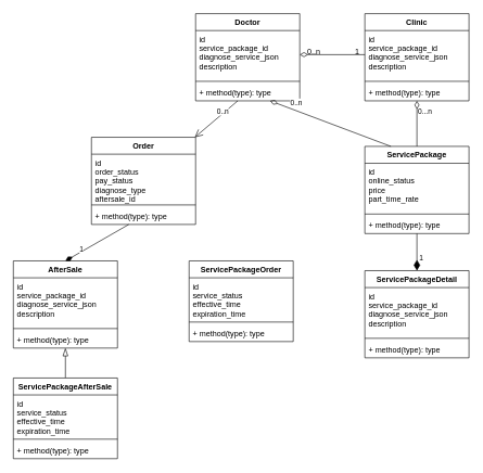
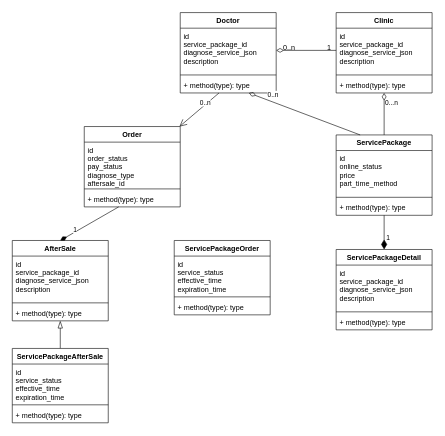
  <mxCell id="0" />
  <mxCell id="1" parent="0" />
  <mxCell id="2" value="ServicePackage" style="swimlane;fontStyle=1;align=center;verticalAlign=top;childLayout=stackLayout;horizontal=1;startSize=26;horizontalStack=0;resizeParent=1;resizeParentMax=0;resizeLast=0;collapsible=1;marginBottom=0;" parent="1" vertex="1"><mxGeometry x="560" y="224" width="160" height="134" as="geometry" /></mxCell>
- <mxCell id="3" value="id&#10;online_status&#10;price&#10;part_time_rate" style="text;strokeColor=none;fillColor=none;align=left;verticalAlign=top;spacingLeft=4;spacingRight=4;overflow=hidden;rotatable=0;points=[[0,0.5],[1,0.5]];portConstraint=eastwest;" parent="2" vertex="1"><mxGeometry y="26" width="160" height="74" as="geometry" /></mxCell>
+ <mxCell id="3" value="id&#10;online_status&#10;price&#10;part_time_method" style="text;strokeColor=none;fillColor=none;align=left;verticalAlign=top;spacingLeft=4;spacingRight=4;overflow=hidden;rotatable=0;points=[[0,0.5],[1,0.5]];portConstraint=eastwest;" parent="2" vertex="1"><mxGeometry y="26" width="160" height="74" as="geometry" /></mxCell>
  <mxCell id="4" value="" style="line;strokeWidth=1;fillColor=none;align=left;verticalAlign=middle;spacingTop=-1;spacingLeft=3;spacingRight=3;rotatable=0;labelPosition=right;points=[];portConstraint=eastwest;" parent="2" vertex="1"><mxGeometry y="100" width="160" height="8" as="geometry" /></mxCell>
  <mxCell id="5" value="+ method(type): type" style="text;strokeColor=none;fillColor=none;align=left;verticalAlign=top;spacingLeft=4;spacingRight=4;overflow=hidden;rotatable=0;points=[[0,0.5],[1,0.5]];portConstraint=eastwest;" parent="2" vertex="1"><mxGeometry y="108" width="160" height="26" as="geometry" /></mxCell>
  <mxCell id="6" value="1" style="endArrow=none;html=1;endSize=12;startArrow=diamondThin;startSize=14;startFill=1;align=left;verticalAlign=bottom;rounded=0;endFill=0;exitX=0.5;exitY=0;exitDx=0;exitDy=0;" parent="1" source="7" target="5" edge="1"><mxGeometry x="-0.609" y="-2" relative="1" as="geometry"><mxPoint x="500" y="470" as="sourcePoint" /><mxPoint x="450" y="660" as="targetPoint" /><mxPoint as="offset" /></mxGeometry></mxCell>
  <mxCell id="7" value="ServicePackageDetail" style="swimlane;fontStyle=1;align=center;verticalAlign=top;childLayout=stackLayout;horizontal=1;startSize=26;horizontalStack=0;resizeParent=1;resizeParentMax=0;resizeLast=0;collapsible=1;marginBottom=0;" parent="1" vertex="1"><mxGeometry x="560" y="415" width="160" height="134" as="geometry" /></mxCell>
  <mxCell id="8" value="id&#10;service_package_id&#10;diagnose_service_json&#10;description" style="text;strokeColor=none;fillColor=none;align=left;verticalAlign=top;spacingLeft=4;spacingRight=4;overflow=hidden;rotatable=0;points=[[0,0.5],[1,0.5]];portConstraint=eastwest;" parent="7" vertex="1"><mxGeometry y="26" width="160" height="74" as="geometry" /></mxCell>
  <mxCell id="9" value="" style="line;strokeWidth=1;fillColor=none;align=left;verticalAlign=middle;spacingTop=-1;spacingLeft=3;spacingRight=3;rotatable=0;labelPosition=right;points=[];portConstraint=eastwest;" parent="7" vertex="1"><mxGeometry y="100" width="160" height="8" as="geometry" /></mxCell>
  <mxCell id="10" value="+ method(type): type" style="text;strokeColor=none;fillColor=none;align=left;verticalAlign=top;spacingLeft=4;spacingRight=4;overflow=hidden;rotatable=0;points=[[0,0.5],[1,0.5]];portConstraint=eastwest;" parent="7" vertex="1"><mxGeometry y="108" width="160" height="26" as="geometry" /></mxCell>
  <mxCell id="11" value="Doctor" style="swimlane;fontStyle=1;align=center;verticalAlign=top;childLayout=stackLayout;horizontal=1;startSize=26;horizontalStack=0;resizeParent=1;resizeParentMax=0;resizeLast=0;collapsible=1;marginBottom=0;" parent="1" vertex="1"><mxGeometry x="300" y="20" width="160" height="134" as="geometry" /></mxCell>
  <mxCell id="12" value="id&#10;service_package_id&#10;diagnose_service_json&#10;description" style="text;strokeColor=none;fillColor=none;align=left;verticalAlign=top;spacingLeft=4;spacingRight=4;overflow=hidden;rotatable=0;points=[[0,0.5],[1,0.5]];portConstraint=eastwest;" parent="11" vertex="1"><mxGeometry y="26" width="160" height="74" as="geometry" /></mxCell>
  <mxCell id="13" value="" style="line;strokeWidth=1;fillColor=none;align=left;verticalAlign=middle;spacingTop=-1;spacingLeft=3;spacingRight=3;rotatable=0;labelPosition=right;points=[];portConstraint=eastwest;" parent="11" vertex="1"><mxGeometry y="100" width="160" height="8" as="geometry" /></mxCell>
  <mxCell id="14" value="+ method(type): type" style="text;strokeColor=none;fillColor=none;align=left;verticalAlign=top;spacingLeft=4;spacingRight=4;overflow=hidden;rotatable=0;points=[[0,0.5],[1,0.5]];portConstraint=eastwest;" parent="11" vertex="1"><mxGeometry y="108" width="160" height="26" as="geometry" /></mxCell>
  <mxCell id="15" value="0..n" style="endArrow=none;html=1;endSize=10;startArrow=diamondThin;startSize=10;startFill=0;align=left;verticalAlign=bottom;rounded=0;endFill=0;entryX=0.25;entryY=0;entryDx=0;entryDy=0;" parent="1" source="14" edge="1" target="2"><mxGeometry x="-0.68" y="-1" relative="1" as="geometry"><mxPoint x="610" y="430" as="sourcePoint" /><mxPoint x="650" y="250" as="targetPoint" /><mxPoint as="offset" /></mxGeometry></mxCell>
  <mxCell id="16" value="Clinic" style="swimlane;fontStyle=1;align=center;verticalAlign=top;childLayout=stackLayout;horizontal=1;startSize=26;horizontalStack=0;resizeParent=1;resizeParentMax=0;resizeLast=0;collapsible=1;marginBottom=0;" parent="1" vertex="1"><mxGeometry x="560" y="20" width="160" height="134" as="geometry" /></mxCell>
  <mxCell id="17" value="id&#10;service_package_id&#10;diagnose_service_json&#10;description" style="text;strokeColor=none;fillColor=none;align=left;verticalAlign=top;spacingLeft=4;spacingRight=4;overflow=hidden;rotatable=0;points=[[0,0.5],[1,0.5]];portConstraint=eastwest;" parent="16" vertex="1"><mxGeometry y="26" width="160" height="74" as="geometry" /></mxCell>
  <mxCell id="18" value="" style="line;strokeWidth=1;fillColor=none;align=left;verticalAlign=middle;spacingTop=-1;spacingLeft=3;spacingRight=3;rotatable=0;labelPosition=right;points=[];portConstraint=eastwest;" parent="16" vertex="1"><mxGeometry y="100" width="160" height="8" as="geometry" /></mxCell>
  <mxCell id="19" value="+ method(type): type" style="text;strokeColor=none;fillColor=none;align=left;verticalAlign=top;spacingLeft=4;spacingRight=4;overflow=hidden;rotatable=0;points=[[0,0.5],[1,0.5]];portConstraint=eastwest;" parent="16" vertex="1"><mxGeometry y="108" width="160" height="26" as="geometry" /></mxCell>
  <mxCell id="20" value="0...n" style="endArrow=none;html=1;endSize=10;startArrow=diamondThin;startSize=10;startFill=0;align=left;verticalAlign=bottom;rounded=0;endFill=0;entryX=0.5;entryY=0;entryDx=0;entryDy=0;" parent="1" source="19" target="2" edge="1"><mxGeometry x="-0.257" relative="1" as="geometry"><mxPoint x="790" y="430" as="sourcePoint" /><mxPoint x="748.667" y="368" as="targetPoint" /><mxPoint as="offset" /></mxGeometry></mxCell>
  <mxCell id="21" value="" style="endArrow=none;shadow=0;strokeWidth=1;rounded=0;endFill=0;edgeStyle=elbowEdgeStyle;elbow=vertical;exitX=1;exitY=0.5;exitDx=0;exitDy=0;entryX=0;entryY=0.5;entryDx=0;entryDy=0;startArrow=diamondThin;startFill=0;endSize=10;startSize=10;" parent="1" source="12" target="17" edge="1"><mxGeometry x="0.5" y="41" relative="1" as="geometry"><mxPoint x="480" y="280" as="sourcePoint" /><mxPoint x="600" y="180" as="targetPoint" /><mxPoint x="-40" y="32" as="offset" /></mxGeometry></mxCell>
  <mxCell id="22" value="0..n" style="resizable=0;align=left;verticalAlign=bottom;labelBackgroundColor=none;fontSize=12;" parent="21" connectable="0" vertex="1"><mxGeometry x="-1" relative="1" as="geometry"><mxPoint x="10" y="4" as="offset" /></mxGeometry></mxCell>
  <mxCell id="23" value="1" style="resizable=0;align=right;verticalAlign=bottom;labelBackgroundColor=none;fontSize=12;" parent="21" connectable="0" vertex="1"><mxGeometry x="1" relative="1" as="geometry"><mxPoint x="-7" y="4" as="offset" /></mxGeometry></mxCell>
  <mxCell id="24" value="&amp;nbsp;" style="text;html=1;resizable=0;points=[];;align=center;verticalAlign=middle;labelBackgroundColor=none;rounded=0;shadow=0;strokeWidth=1;fontSize=12;" parent="21" vertex="1" connectable="0"><mxGeometry x="0.5" y="49" relative="1" as="geometry"><mxPoint x="-38" y="40" as="offset" /></mxGeometry></mxCell>
  <mxCell id="25" value="Order" style="swimlane;fontStyle=1;align=center;verticalAlign=top;childLayout=stackLayout;horizontal=1;startSize=26;horizontalStack=0;resizeParent=1;resizeParentMax=0;resizeLast=0;collapsible=1;marginBottom=0;" parent="1" vertex="1"><mxGeometry x="140" y="210" width="160" height="134" as="geometry" /></mxCell>
  <mxCell id="26" value="id&#10;order_status&#10;pay_status&#10;diagnose_type&#10;aftersale_id" style="text;strokeColor=none;fillColor=none;align=left;verticalAlign=top;spacingLeft=4;spacingRight=4;overflow=hidden;rotatable=0;points=[[0,0.5],[1,0.5]];portConstraint=eastwest;" parent="25" vertex="1"><mxGeometry y="26" width="160" height="74" as="geometry" /></mxCell>
  <mxCell id="27" value="" style="line;strokeWidth=1;fillColor=none;align=left;verticalAlign=middle;spacingTop=-1;spacingLeft=3;spacingRight=3;rotatable=0;labelPosition=right;points=[];portConstraint=eastwest;" parent="25" vertex="1"><mxGeometry y="100" width="160" height="8" as="geometry" /></mxCell>
  <mxCell id="28" value="+ method(type): type" style="text;strokeColor=none;fillColor=none;align=left;verticalAlign=top;spacingLeft=4;spacingRight=4;overflow=hidden;rotatable=0;points=[[0,0.5],[1,0.5]];portConstraint=eastwest;" parent="25" vertex="1"><mxGeometry y="108" width="160" height="26" as="geometry" /></mxCell>
  <mxCell id="29" value="ServicePackageOrder" style="swimlane;fontStyle=1;align=center;verticalAlign=top;childLayout=stackLayout;horizontal=1;startSize=26;horizontalStack=0;resizeParent=1;resizeParentMax=0;resizeLast=0;collapsible=1;marginBottom=0;" parent="1" vertex="1"><mxGeometry x="290" y="400" width="160" height="124" as="geometry" /></mxCell>
  <mxCell id="30" value="id&#10;service_status&#10;effective_time&#10;expiration_time" style="text;strokeColor=none;fillColor=none;align=left;verticalAlign=top;spacingLeft=4;spacingRight=4;overflow=hidden;rotatable=0;points=[[0,0.5],[1,0.5]];portConstraint=eastwest;" parent="29" vertex="1"><mxGeometry y="26" width="160" height="64" as="geometry" /></mxCell>
  <mxCell id="31" value="" style="line;strokeWidth=1;fillColor=none;align=left;verticalAlign=middle;spacingTop=-1;spacingLeft=3;spacingRight=3;rotatable=0;labelPosition=right;points=[];portConstraint=eastwest;" parent="29" vertex="1"><mxGeometry y="90" width="160" height="8" as="geometry" /></mxCell>
  <mxCell id="32" value="+ method(type): type" style="text;strokeColor=none;fillColor=none;align=left;verticalAlign=top;spacingLeft=4;spacingRight=4;overflow=hidden;rotatable=0;points=[[0,0.5],[1,0.5]];portConstraint=eastwest;" parent="29" vertex="1"><mxGeometry y="98" width="160" height="26" as="geometry" /></mxCell>
  <mxCell id="33" value="0..n" style="endArrow=open;html=1;endSize=10;startArrow=none;startSize=10;startFill=0;align=left;verticalAlign=bottom;rounded=0;endFill=0;" parent="1" source="14" target="25" edge="1"><mxGeometry x="-0.025" y="-3" relative="1" as="geometry"><mxPoint x="422.202" y="164" as="sourcePoint" /><mxPoint x="660" y="260" as="targetPoint" /><mxPoint as="offset" /></mxGeometry></mxCell>
  <mxCell id="34" value="AfterSale" style="swimlane;fontStyle=1;align=center;verticalAlign=top;childLayout=stackLayout;horizontal=1;startSize=26;horizontalStack=0;resizeParent=1;resizeParentMax=0;resizeLast=0;collapsible=1;marginBottom=0;" parent="1" vertex="1"><mxGeometry x="20" y="400" width="160" height="134" as="geometry" /></mxCell>
  <mxCell id="35" value="id&#10;service_package_id&#10;diagnose_service_json&#10;description" style="text;strokeColor=none;fillColor=none;align=left;verticalAlign=top;spacingLeft=4;spacingRight=4;overflow=hidden;rotatable=0;points=[[0,0.5],[1,0.5]];portConstraint=eastwest;" parent="34" vertex="1"><mxGeometry y="26" width="160" height="74" as="geometry" /></mxCell>
  <mxCell id="36" value="" style="line;strokeWidth=1;fillColor=none;align=left;verticalAlign=middle;spacingTop=-1;spacingLeft=3;spacingRight=3;rotatable=0;labelPosition=right;points=[];portConstraint=eastwest;" parent="34" vertex="1"><mxGeometry y="100" width="160" height="8" as="geometry" /></mxCell>
  <mxCell id="37" value="+ method(type): type" style="text;strokeColor=none;fillColor=none;align=left;verticalAlign=top;spacingLeft=4;spacingRight=4;overflow=hidden;rotatable=0;points=[[0,0.5],[1,0.5]];portConstraint=eastwest;" parent="34" vertex="1"><mxGeometry y="108" width="160" height="26" as="geometry" /></mxCell>
  <mxCell id="38" value="1" style="endArrow=none;html=1;endSize=10;startArrow=diamondThin;startSize=10;startFill=1;align=left;verticalAlign=bottom;rounded=0;endFill=0;exitX=0.5;exitY=0;exitDx=0;exitDy=0;" parent="1" source="34" target="28" edge="1"><mxGeometry x="-0.609" y="-2" relative="1" as="geometry"><mxPoint x="560" y="430" as="sourcePoint" /><mxPoint x="708.8" y="368" as="targetPoint" /><mxPoint as="offset" /></mxGeometry></mxCell>
  <mxCell id="39" value="" style="edgeStyle=none;rounded=0;orthogonalLoop=1;jettySize=auto;html=1;startArrow=none;startFill=0;endArrow=blockThin;endFill=0;startSize=10;endSize=10;" parent="1" source="40" target="37" edge="1"><mxGeometry relative="1" as="geometry" /></mxCell>
  <mxCell id="40" value="ServicePackageAfterSale" style="swimlane;fontStyle=1;align=center;verticalAlign=top;childLayout=stackLayout;horizontal=1;startSize=26;horizontalStack=0;resizeParent=1;resizeParentMax=0;resizeLast=0;collapsible=1;marginBottom=0;" parent="1" vertex="1"><mxGeometry x="20" y="580" width="160" height="124" as="geometry" /></mxCell>
  <mxCell id="41" value="id&#10;service_status&#10;effective_time&#10;expiration_time" style="text;strokeColor=none;fillColor=none;align=left;verticalAlign=top;spacingLeft=4;spacingRight=4;overflow=hidden;rotatable=0;points=[[0,0.5],[1,0.5]];portConstraint=eastwest;" parent="40" vertex="1"><mxGeometry y="26" width="160" height="64" as="geometry" /></mxCell>
  <mxCell id="42" value="" style="line;strokeWidth=1;fillColor=none;align=left;verticalAlign=middle;spacingTop=-1;spacingLeft=3;spacingRight=3;rotatable=0;labelPosition=right;points=[];portConstraint=eastwest;" parent="40" vertex="1"><mxGeometry y="90" width="160" height="8" as="geometry" /></mxCell>
  <mxCell id="43" value="+ method(type): type" style="text;strokeColor=none;fillColor=none;align=left;verticalAlign=top;spacingLeft=4;spacingRight=4;overflow=hidden;rotatable=0;points=[[0,0.5],[1,0.5]];portConstraint=eastwest;" parent="40" vertex="1"><mxGeometry y="98" width="160" height="26" as="geometry" /></mxCell>
